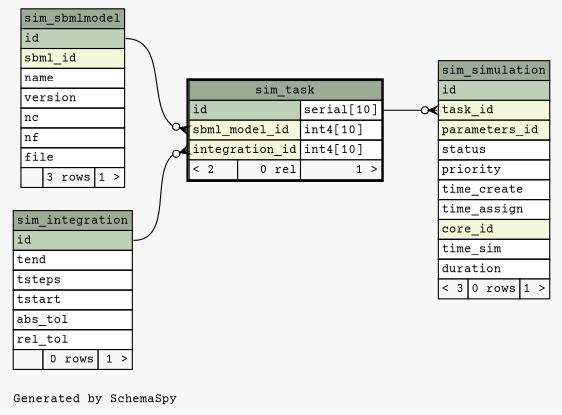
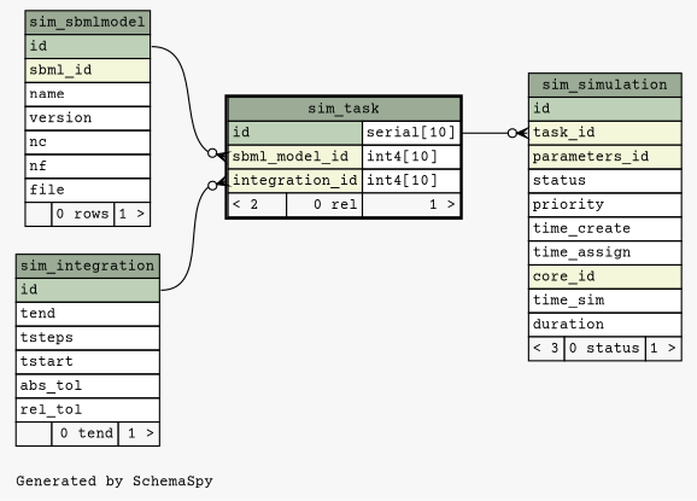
  digraph {
    bgcolor="#f7f7f7"
    fontname="Courier Prime"
    fontsize=11
    label="\nGenerated by SchemaSpy"
    labeljust=l
    nodesep=0.18
    rankdir=RL
    ranksep=0.46
    node [fontname="Courier Prime" fontsize=11 shape=plaintext]
    edge [arrowhead=none arrowsize=0.8 arrowtail=crowodot dir=back fontname="Courier Prime" headport="id:e"]
-   n1 [label=<     <TABLE BORDER="0" CELLBORDER="1" CELLSPACING="0" BGCOLOR="#ffffff">       <TR><TD COLSPAN="3" BGCOLOR="#9bab96" ALIGN="CENTER">sim_simulation</TD></TR>       <TR><TD PORT="id" COLSPAN="3" BGCOLOR="#bed1b8" ALIGN="LEFT">id</TD></TR>       <TR><TD PORT="task_id" COLSPAN="3" BGCOLOR="#f4f7da" ALIGN="LEFT">task_id</TD></TR>       <TR><TD PORT="parameters_id" COLSPAN="3" BGCOLOR="#f4f7da" ALIGN="LEFT">parameters_id</TD></TR>       <TR><TD PORT="status" COLSPAN="3" ALIGN="LEFT">status</TD></TR>       <TR><TD PORT="priority" COLSPAN="3" ALIGN="LEFT">priority</TD></TR>       <TR><TD PORT="time_create" COLSPAN="3" ALIGN="LEFT">time_create</TD></TR>       <TR><TD PORT="time_assign" COLSPAN="3" ALIGN="LEFT">time_assign</TD></TR>       <TR><TD PORT="core_id" COLSPAN="3" BGCOLOR="#f4f7da" ALIGN="LEFT">core_id</TD></TR>       <TR><TD PORT="time_sim" COLSPAN="3" ALIGN="LEFT">time_sim</TD></TR>       <TR><TD PORT="duration" COLSPAN="3" ALIGN="LEFT">duration</TD></TR>       <TR><TD ALIGN="LEFT" BGCOLOR="#f7f7f7">&lt; 3</TD><TD ALIGN="RIGHT" BGCOLOR="#f7f7f7">0 rows</TD><TD ALIGN="RIGHT" BGCOLOR="#f7f7f7">1 &gt;</TD></TR>     </TABLE>>]
+   n1 [label=<     <TABLE BORDER="0" CELLBORDER="1" CELLSPACING="0" BGCOLOR="#ffffff">       <TR><TD COLSPAN="3" BGCOLOR="#9bab96" ALIGN="CENTER">sim_simulation</TD></TR>       <TR><TD PORT="id" COLSPAN="3" BGCOLOR="#bed1b8" ALIGN="LEFT">id</TD></TR>       <TR><TD PORT="task_id" COLSPAN="3" BGCOLOR="#f4f7da" ALIGN="LEFT">task_id</TD></TR>       <TR><TD PORT="parameters_id" COLSPAN="3" BGCOLOR="#f4f7da" ALIGN="LEFT">parameters_id</TD></TR>       <TR><TD PORT="status" COLSPAN="3" ALIGN="LEFT">status</TD></TR>       <TR><TD PORT="priority" COLSPAN="3" ALIGN="LEFT">priority</TD></TR>       <TR><TD PORT="time_create" COLSPAN="3" ALIGN="LEFT">time_create</TD></TR>       <TR><TD PORT="time_assign" COLSPAN="3" ALIGN="LEFT">time_assign</TD></TR>       <TR><TD PORT="core_id" COLSPAN="3" BGCOLOR="#f4f7da" ALIGN="LEFT">core_id</TD></TR>       <TR><TD PORT="time_sim" COLSPAN="3" ALIGN="LEFT">time_sim</TD></TR>       <TR><TD PORT="duration" COLSPAN="3" ALIGN="LEFT">duration</TD></TR>       <TR><TD ALIGN="LEFT" BGCOLOR="#f7f7f7">&lt; 3</TD><TD ALIGN="RIGHT" BGCOLOR="#f7f7f7">0 status</TD><TD ALIGN="RIGHT" BGCOLOR="#f7f7f7">1 &gt;</TD></TR>     </TABLE>>]
    n2 [label=<     <TABLE BORDER="2" CELLBORDER="1" CELLSPACING="0" BGCOLOR="#ffffff">       <TR><TD COLSPAN="3" BGCOLOR="#9bab96" ALIGN="CENTER">sim_task</TD></TR>       <TR><TD PORT="id" COLSPAN="2" BGCOLOR="#bed1b8" ALIGN="LEFT">id</TD><TD PORT="id.type" ALIGN="LEFT">serial[10]</TD></TR>       <TR><TD PORT="sbml_model_id" COLSPAN="2" BGCOLOR="#f4f7da" ALIGN="LEFT">sbml_model_id</TD><TD PORT="sbml_model_id.type" ALIGN="LEFT">int4[10]</TD></TR>       <TR><TD PORT="integration_id" COLSPAN="2" BGCOLOR="#f4f7da" ALIGN="LEFT">integration_id</TD><TD PORT="integration_id.type" ALIGN="LEFT">int4[10]</TD></TR>       <TR><TD ALIGN="LEFT" BGCOLOR="#f7f7f7">&lt; 2</TD><TD ALIGN="RIGHT" BGCOLOR="#f7f7f7">0 rel</TD><TD ALIGN="RIGHT" BGCOLOR="#f7f7f7">1 &gt;</TD></TR>     </TABLE>>]
-   n3 [label=<     <TABLE BORDER="0" CELLBORDER="1" CELLSPACING="0" BGCOLOR="#ffffff">       <TR><TD COLSPAN="3" BGCOLOR="#9bab96" ALIGN="CENTER">sim_integration</TD></TR>       <TR><TD PORT="id" COLSPAN="3" BGCOLOR="#bed1b8" ALIGN="LEFT">id</TD></TR>       <TR><TD PORT="tend" COLSPAN="3" ALIGN="LEFT">tend</TD></TR>       <TR><TD PORT="tsteps" COLSPAN="3" ALIGN="LEFT">tsteps</TD></TR>       <TR><TD PORT="tstart" COLSPAN="3" ALIGN="LEFT">tstart</TD></TR>       <TR><TD PORT="abs_tol" COLSPAN="3" ALIGN="LEFT">abs_tol</TD></TR>       <TR><TD PORT="rel_tol" COLSPAN="3" ALIGN="LEFT">rel_tol</TD></TR>       <TR><TD ALIGN="LEFT" BGCOLOR="#f7f7f7">  </TD><TD ALIGN="RIGHT" BGCOLOR="#f7f7f7">0 rows</TD><TD ALIGN="RIGHT" BGCOLOR="#f7f7f7">1 &gt;</TD></TR>     </TABLE>>]
-   n4 [label=<     <TABLE BORDER="0" CELLBORDER="1" CELLSPACING="0" BGCOLOR="#ffffff">       <TR><TD COLSPAN="3" BGCOLOR="#9bab96" ALIGN="CENTER">sim_sbmlmodel</TD></TR>       <TR><TD PORT="id" COLSPAN="3" BGCOLOR="#bed1b8" ALIGN="LEFT">id</TD></TR>       <TR><TD PORT="sbml_id" COLSPAN="3" BGCOLOR="#f4f7da" ALIGN="LEFT">sbml_id</TD></TR>       <TR><TD PORT="name" COLSPAN="3" ALIGN="LEFT">name</TD></TR>       <TR><TD PORT="version" COLSPAN="3" ALIGN="LEFT">version</TD></TR>       <TR><TD PORT="nc" COLSPAN="3" ALIGN="LEFT">nc</TD></TR>       <TR><TD PORT="nf" COLSPAN="3" ALIGN="LEFT">nf</TD></TR>       <TR><TD PORT="file" COLSPAN="3" ALIGN="LEFT">file</TD></TR>       <TR><TD ALIGN="LEFT" BGCOLOR="#f7f7f7">  </TD><TD ALIGN="RIGHT" BGCOLOR="#f7f7f7">3 rows</TD><TD ALIGN="RIGHT" BGCOLOR="#f7f7f7">1 &gt;</TD></TR>     </TABLE>>]
+   n3 [label=<     <TABLE BORDER="0" CELLBORDER="1" CELLSPACING="0" BGCOLOR="#ffffff">       <TR><TD COLSPAN="3" BGCOLOR="#9bab96" ALIGN="CENTER">sim_integration</TD></TR>       <TR><TD PORT="id" COLSPAN="3" BGCOLOR="#bed1b8" ALIGN="LEFT">id</TD></TR>       <TR><TD PORT="tend" COLSPAN="3" ALIGN="LEFT">tend</TD></TR>       <TR><TD PORT="tsteps" COLSPAN="3" ALIGN="LEFT">tsteps</TD></TR>       <TR><TD PORT="tstart" COLSPAN="3" ALIGN="LEFT">tstart</TD></TR>       <TR><TD PORT="abs_tol" COLSPAN="3" ALIGN="LEFT">abs_tol</TD></TR>       <TR><TD PORT="rel_tol" COLSPAN="3" ALIGN="LEFT">rel_tol</TD></TR>       <TR><TD ALIGN="LEFT" BGCOLOR="#f7f7f7">  </TD><TD ALIGN="RIGHT" BGCOLOR="#f7f7f7">0 tend</TD><TD ALIGN="RIGHT" BGCOLOR="#f7f7f7">1 &gt;</TD></TR>     </TABLE>>]
+   n4 [label=<     <TABLE BORDER="0" CELLBORDER="1" CELLSPACING="0" BGCOLOR="#ffffff">       <TR><TD COLSPAN="3" BGCOLOR="#9bab96" ALIGN="CENTER">sim_sbmlmodel</TD></TR>       <TR><TD PORT="id" COLSPAN="3" BGCOLOR="#bed1b8" ALIGN="LEFT">id</TD></TR>       <TR><TD PORT="sbml_id" COLSPAN="3" BGCOLOR="#f4f7da" ALIGN="LEFT">sbml_id</TD></TR>       <TR><TD PORT="name" COLSPAN="3" ALIGN="LEFT">name</TD></TR>       <TR><TD PORT="version" COLSPAN="3" ALIGN="LEFT">version</TD></TR>       <TR><TD PORT="nc" COLSPAN="3" ALIGN="LEFT">nc</TD></TR>       <TR><TD PORT="nf" COLSPAN="3" ALIGN="LEFT">nf</TD></TR>       <TR><TD PORT="file" COLSPAN="3" ALIGN="LEFT">file</TD></TR>       <TR><TD ALIGN="LEFT" BGCOLOR="#f7f7f7">  </TD><TD ALIGN="RIGHT" BGCOLOR="#f7f7f7">0 rows</TD><TD ALIGN="RIGHT" BGCOLOR="#f7f7f7">1 &gt;</TD></TR>     </TABLE>>]
    n1 -> n2 [headport="id.type:e" tailport="task_id:w"]
    n2 -> n3 [tailport="integration_id:w"]
    n2 -> n4 [tailport="sbml_model_id:w"]
  }
